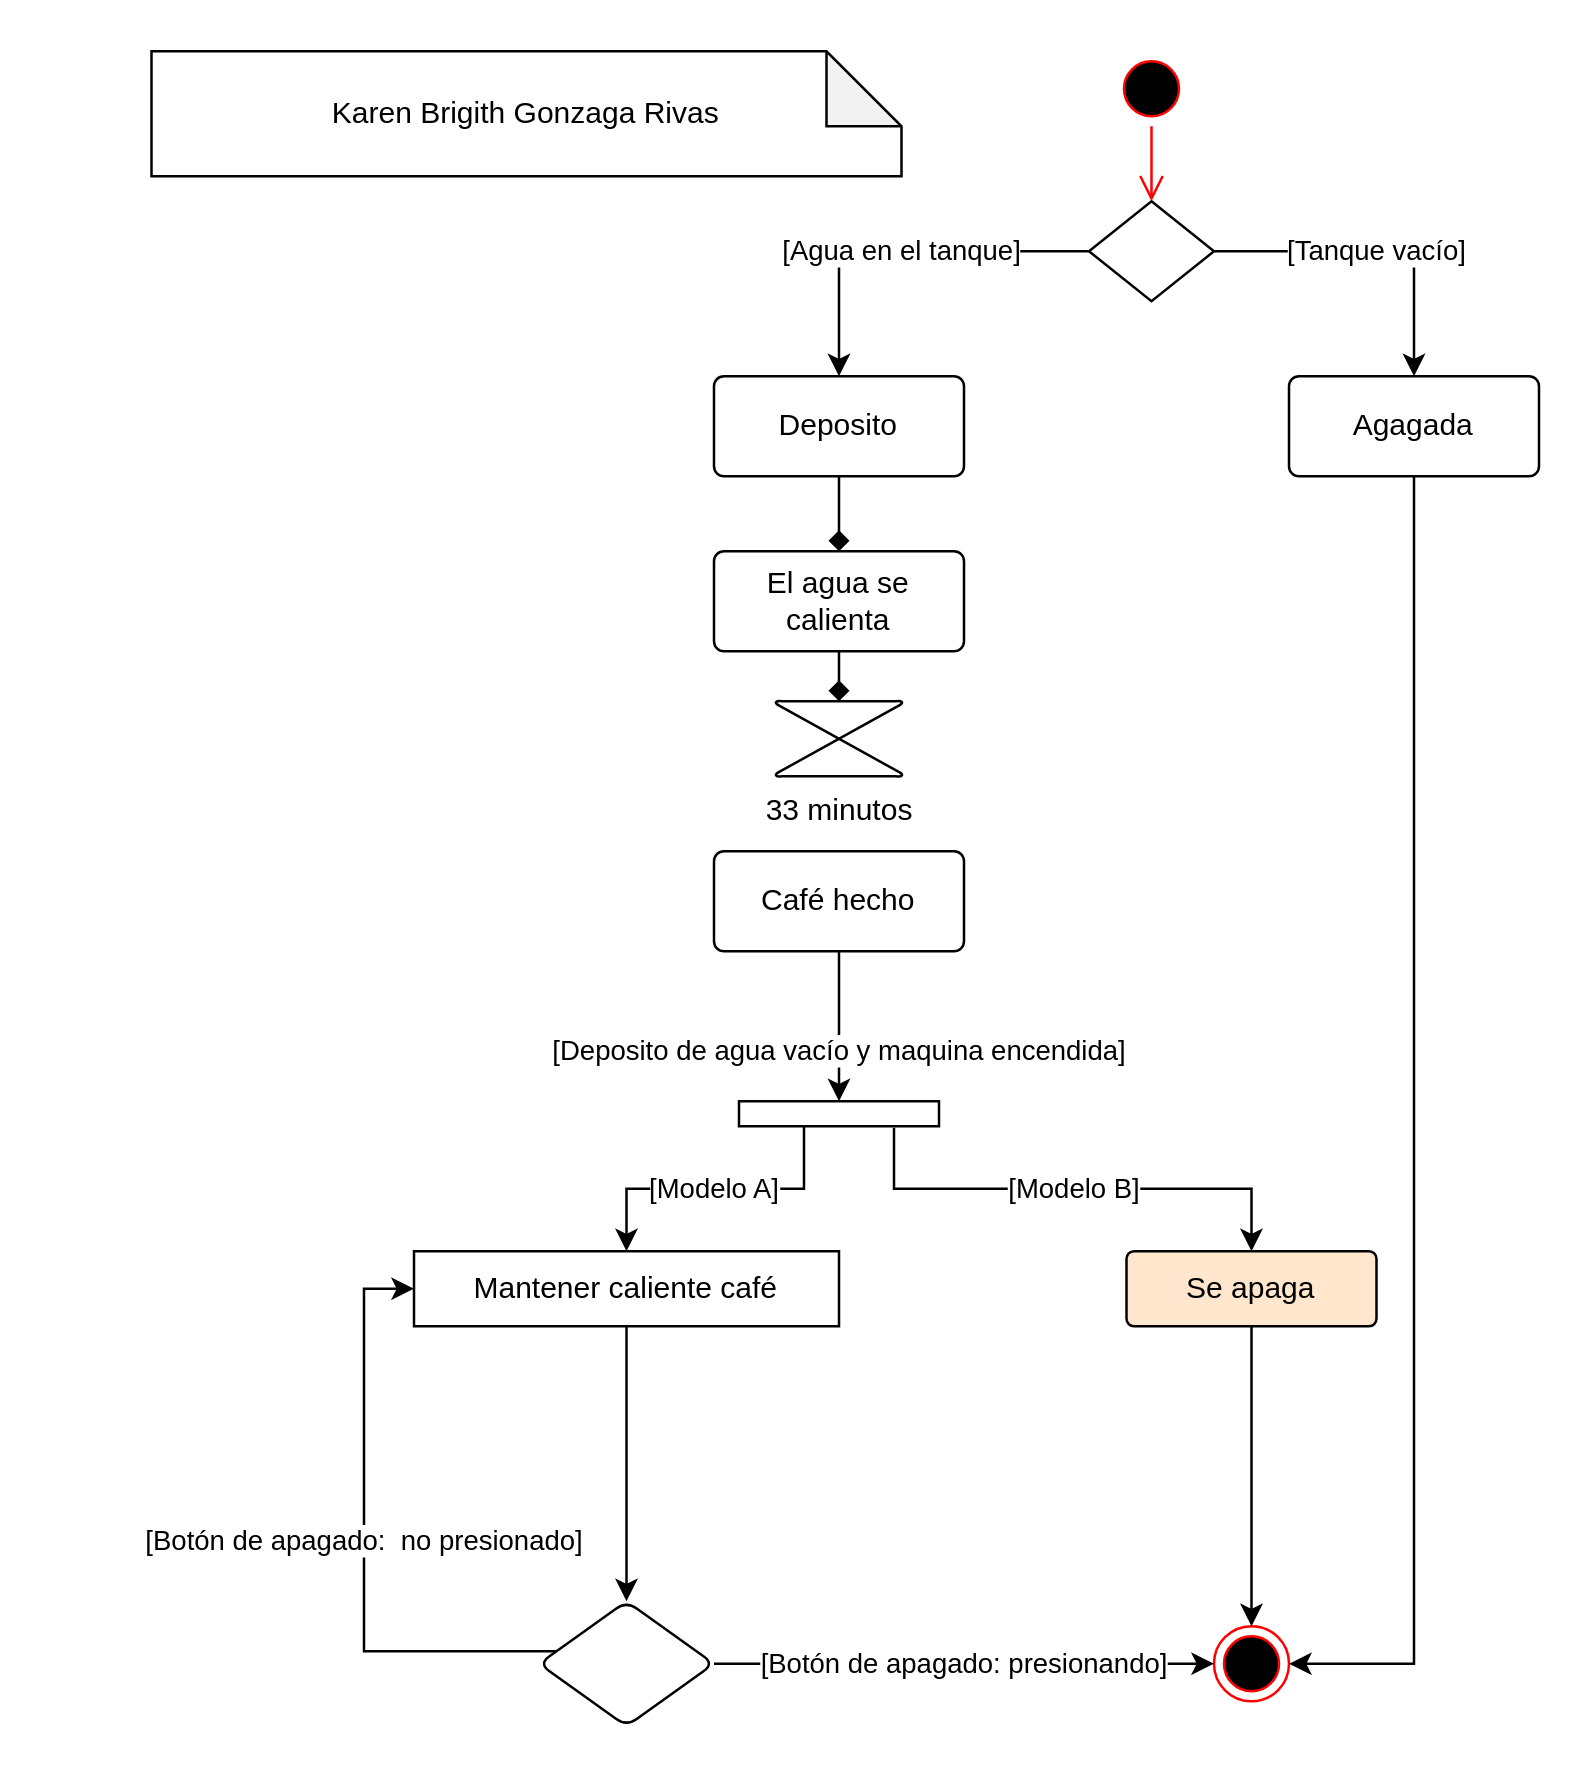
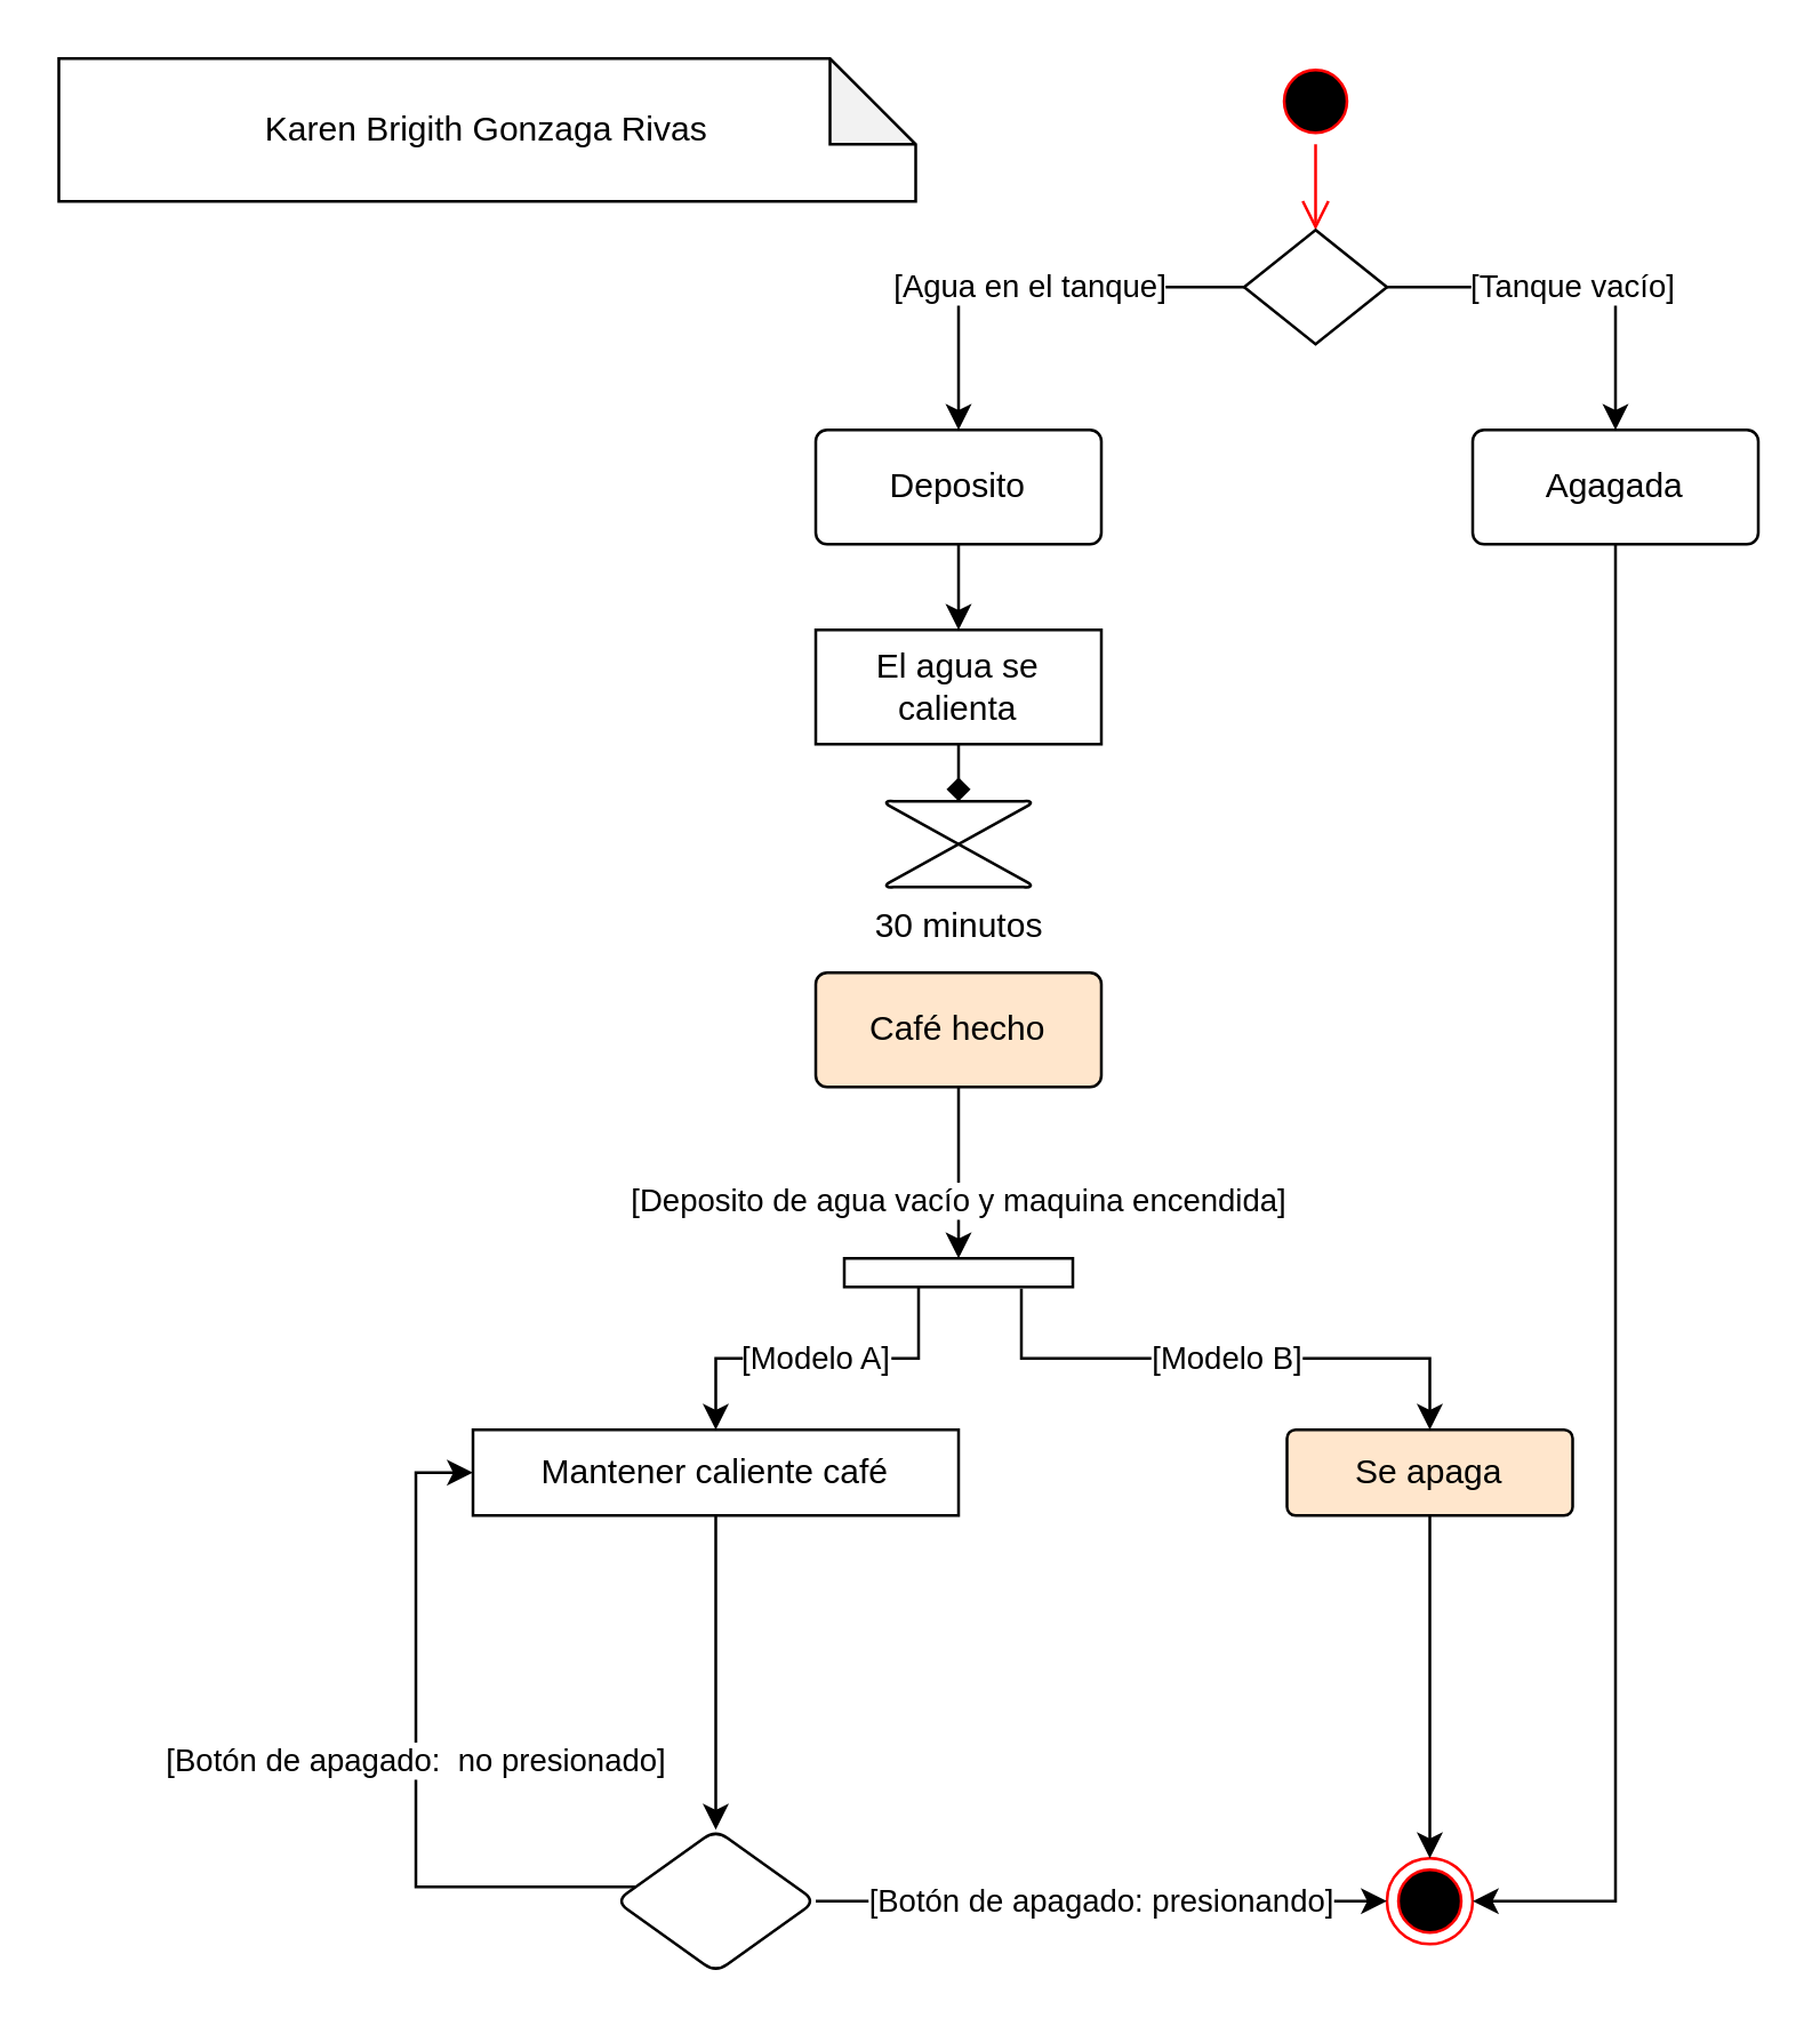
  <mxCell id="0" />
  <mxCell id="1" parent="0" />
  <mxCell id="2" value="" style="ellipse;html=1;shape=startState;fillColor=#000000;strokeColor=#ff0000;" vertex="1" parent="1"><mxGeometry x="445" y="20" width="30" height="30" as="geometry" /></mxCell>
  <mxCell id="3" value="" style="edgeStyle=orthogonalEdgeStyle;html=1;verticalAlign=bottom;endArrow=open;endSize=8;strokeColor=#ff0000;rounded=0;" edge="1" source="2" parent="1"><mxGeometry relative="1" as="geometry"><mxPoint x="460" y="80" as="targetPoint" /></mxGeometry></mxCell>
  <mxCell id="4" value="" style="ellipse;html=1;shape=endState;fillColor=#000000;strokeColor=#ff0000;" vertex="1" parent="1"><mxGeometry x="485" y="650" width="30" height="30" as="geometry" /></mxCell>
  <mxCell id="5" value="[Agua en el tanque]" style="edgeStyle=orthogonalEdgeStyle;rounded=0;orthogonalLoop=1;jettySize=auto;html=1;entryX=0.5;entryY=0;entryDx=0;entryDy=0;" edge="1" parent="1" source="7" target="9"><mxGeometry relative="1" as="geometry" /></mxCell>
  <mxCell id="6" value="[Tanque vacío]" style="edgeStyle=orthogonalEdgeStyle;rounded=0;orthogonalLoop=1;jettySize=auto;html=1;entryX=0.5;entryY=0;entryDx=0;entryDy=0;" edge="1" parent="1" source="7" target="11"><mxGeometry relative="1" as="geometry" /></mxCell>
  <mxCell id="7" value="" style="shape=rhombus;perimeter=rhombusPerimeter;whiteSpace=wrap;html=1;align=center;" vertex="1" parent="1"><mxGeometry x="435" y="80" width="50" height="40" as="geometry" /></mxCell>
- <mxCell id="8" value="" style="edgeStyle=orthogonalEdgeStyle;rounded=0;orthogonalLoop=1;jettySize=auto;html=1;endArrow=diamond;" edge="1" parent="1" source="9" target="13"><mxGeometry relative="1" as="geometry" /></mxCell>
+ <mxCell id="8" value="" style="edgeStyle=orthogonalEdgeStyle;rounded=0;orthogonalLoop=1;jettySize=auto;html=1;" edge="1" parent="1" source="9" target="13"><mxGeometry relative="1" as="geometry" /></mxCell>
  <mxCell id="9" value="Deposito" style="rounded=1;arcSize=10;whiteSpace=wrap;html=1;align=center;" vertex="1" parent="1"><mxGeometry x="285" y="150" width="100" height="40" as="geometry" /></mxCell>
  <mxCell id="10" style="edgeStyle=orthogonalEdgeStyle;rounded=0;orthogonalLoop=1;jettySize=auto;html=1;entryX=1;entryY=0.5;entryDx=0;entryDy=0;exitX=0.5;exitY=1;exitDx=0;exitDy=0;" edge="1" parent="1" source="11" target="4"><mxGeometry relative="1" as="geometry" /></mxCell>
  <mxCell id="11" value="Agagada" style="rounded=1;arcSize=10;whiteSpace=wrap;html=1;align=center;" vertex="1" parent="1"><mxGeometry x="515" y="150" width="100" height="40" as="geometry" /></mxCell>
  <mxCell id="12" value="" style="edgeStyle=orthogonalEdgeStyle;rounded=0;orthogonalLoop=1;jettySize=auto;html=1;entryX=0.5;entryY=0;entryDx=0;entryDy=0;entryPerimeter=0;endArrow=diamond;" edge="1" parent="1" source="13" target="28"><mxGeometry relative="1" as="geometry"><mxPoint x="215" y="240" as="targetPoint" /></mxGeometry></mxCell>
- <mxCell id="13" value="El agua se calienta" style="rounded=1;arcSize=10;whiteSpace=wrap;html=1;align=center;" vertex="1" parent="1"><mxGeometry x="285" y="220" width="100" height="40" as="geometry" /></mxCell>
- <mxCell id="14" value="Café hecho" style="rounded=1;arcSize=10;whiteSpace=wrap;html=1;align=center;" vertex="1" parent="1"><mxGeometry x="285" y="340" width="100" height="40" as="geometry" /></mxCell>
+ <mxCell id="13" value="El agua se calienta" style="arcSize=10;whiteSpace=wrap;html=1;align=center;rounded=0;" vertex="1" parent="1"><mxGeometry x="285" y="220" width="100" height="40" as="geometry" /></mxCell>
+ <mxCell id="14" value="Café hecho" style="rounded=1;arcSize=10;whiteSpace=wrap;html=1;align=center;fillColor=#ffe6cc;" vertex="1" parent="1"><mxGeometry x="285" y="340" width="100" height="40" as="geometry" /></mxCell>
  <mxCell id="15" value="&lt;span style=&quot;color: rgb(0, 0, 0); font-family: Helvetica; font-size: 11px; font-style: normal; font-variant-ligatures: normal; font-variant-caps: normal; font-weight: 400; letter-spacing: normal; orphans: 2; text-align: center; text-indent: 0px; text-transform: none; widows: 2; word-spacing: 0px; -webkit-text-stroke-width: 0px; background-color: rgb(255, 255, 255); text-decoration-thickness: initial; text-decoration-style: initial; text-decoration-color: initial; float: none; display: inline !important;&quot;&gt;[Deposito de agua vacío y maquina encendida]&lt;/span&gt;" style="edgeStyle=orthogonalEdgeStyle;rounded=0;orthogonalLoop=1;jettySize=auto;html=1;exitX=0.5;exitY=1;exitDx=0;exitDy=0;" edge="1" parent="1" source="14" target="22"><mxGeometry x="0.333" relative="1" as="geometry"><mxPoint x="335" y="360" as="sourcePoint" /><mxPoint as="offset" /></mxGeometry></mxCell>
  <mxCell id="16" value="" style="edgeStyle=orthogonalEdgeStyle;rounded=0;orthogonalLoop=1;jettySize=auto;html=1;" edge="1" parent="1" source="17" target="25"><mxGeometry relative="1" as="geometry" /></mxCell>
  <mxCell id="17" value="Mantener caliente café" style="whiteSpace=wrap;html=1;arcSize=10;rounded=0;" vertex="1" parent="1"><mxGeometry x="165" y="500" width="170" height="30" as="geometry" /></mxCell>
  <mxCell id="18" value="" style="edgeStyle=orthogonalEdgeStyle;rounded=0;orthogonalLoop=1;jettySize=auto;html=1;" edge="1" parent="1" source="19" target="4"><mxGeometry relative="1" as="geometry" /></mxCell>
  <mxCell id="19" value="Se apaga" style="whiteSpace=wrap;html=1;rounded=1;arcSize=10;fillColor=#ffe6cc;" vertex="1" parent="1"><mxGeometry x="450" y="500" width="100" height="30" as="geometry" /></mxCell>
  <mxCell id="20" value="[Modelo B]" style="edgeStyle=orthogonalEdgeStyle;rounded=0;orthogonalLoop=1;jettySize=auto;html=1;exitX=1.06;exitY=0.225;exitDx=0;exitDy=0;exitPerimeter=0;" edge="1" parent="1" source="22" target="19"><mxGeometry relative="1" as="geometry" /></mxCell>
  <mxCell id="21" value="[Modelo A]" style="edgeStyle=orthogonalEdgeStyle;rounded=0;orthogonalLoop=1;jettySize=auto;html=1;entryX=0.5;entryY=0;entryDx=0;entryDy=0;exitX=0.98;exitY=0.675;exitDx=0;exitDy=0;exitPerimeter=0;" edge="1" parent="1" source="22" target="17"><mxGeometry relative="1" as="geometry" /></mxCell>
  <mxCell id="22" value="" style="html=1;points=[];perimeter=orthogonalPerimeter;rotation=90;" vertex="1" parent="1"><mxGeometry x="330" y="405" width="10" height="80" as="geometry" /></mxCell>
  <mxCell id="23" value="[Botón de apagado: presionando]" style="edgeStyle=orthogonalEdgeStyle;rounded=0;orthogonalLoop=1;jettySize=auto;html=1;entryX=0;entryY=0.5;entryDx=0;entryDy=0;" edge="1" parent="1" source="25" target="4"><mxGeometry relative="1" as="geometry"><mxPoint x="315" y="625" as="targetPoint" /></mxGeometry></mxCell>
  <mxCell id="24" value="&lt;span style=&quot;color: rgb(0, 0, 0); font-family: Helvetica; font-size: 11px; font-style: normal; font-variant-ligatures: normal; font-variant-caps: normal; font-weight: 400; letter-spacing: normal; orphans: 2; text-align: center; text-indent: 0px; text-transform: none; widows: 2; word-spacing: 0px; -webkit-text-stroke-width: 0px; background-color: rgb(255, 255, 255); text-decoration-thickness: initial; text-decoration-style: initial; text-decoration-color: initial; float: none; display: inline !important;&quot;&gt;[Botón de apagado:&amp;nbsp; no presionado]&lt;/span&gt;" style="edgeStyle=orthogonalEdgeStyle;rounded=0;orthogonalLoop=1;jettySize=auto;html=1;entryX=0;entryY=0.5;entryDx=0;entryDy=0;" edge="1" parent="1" source="25" target="17"><mxGeometry relative="1" as="geometry"><mxPoint x="130" y="665" as="targetPoint" /><Array as="points"><mxPoint x="145" y="660" /><mxPoint x="145" y="515" /></Array></mxGeometry></mxCell>
  <mxCell id="25" value="" style="rhombus;whiteSpace=wrap;html=1;rounded=1;arcSize=10;" vertex="1" parent="1"><mxGeometry x="215" y="640" width="70" height="50" as="geometry" /></mxCell>
- <mxCell id="26" value="Karen Brigith Gonzaga Rivas" style="shape=note;whiteSpace=wrap;html=1;backgroundOutline=1;darkOpacity=0.05;" vertex="1" parent="1"><mxGeometry x="60" y="20" width="300" height="50" as="geometry" /></mxCell>
+ <mxCell id="26" value="Karen Brigith Gonzaga Rivas" style="shape=note;whiteSpace=wrap;html=1;backgroundOutline=1;darkOpacity=0.05;" vertex="1" parent="1"><mxGeometry x="20" y="20" width="300" height="50" as="geometry" /></mxCell>
  <mxCell id="27" style="edgeStyle=orthogonalEdgeStyle;rounded=0;orthogonalLoop=1;jettySize=auto;html=1;exitX=0.5;exitY=1;exitDx=0;exitDy=0;" edge="1" parent="1" source="13" target="13"><mxGeometry relative="1" as="geometry" /></mxCell>
- <mxCell id="28" value="33 minutos" style="verticalLabelPosition=bottom;verticalAlign=top;html=1;shape=mxgraph.flowchart.collate;" vertex="1" parent="1"><mxGeometry x="310" y="280" width="50" height="30" as="geometry" /></mxCell>
+ <mxCell id="28" value="30 minutos" style="verticalLabelPosition=bottom;verticalAlign=top;html=1;shape=mxgraph.flowchart.collate;" vertex="1" parent="1"><mxGeometry x="310" y="280" width="50" height="30" as="geometry" /></mxCell>
